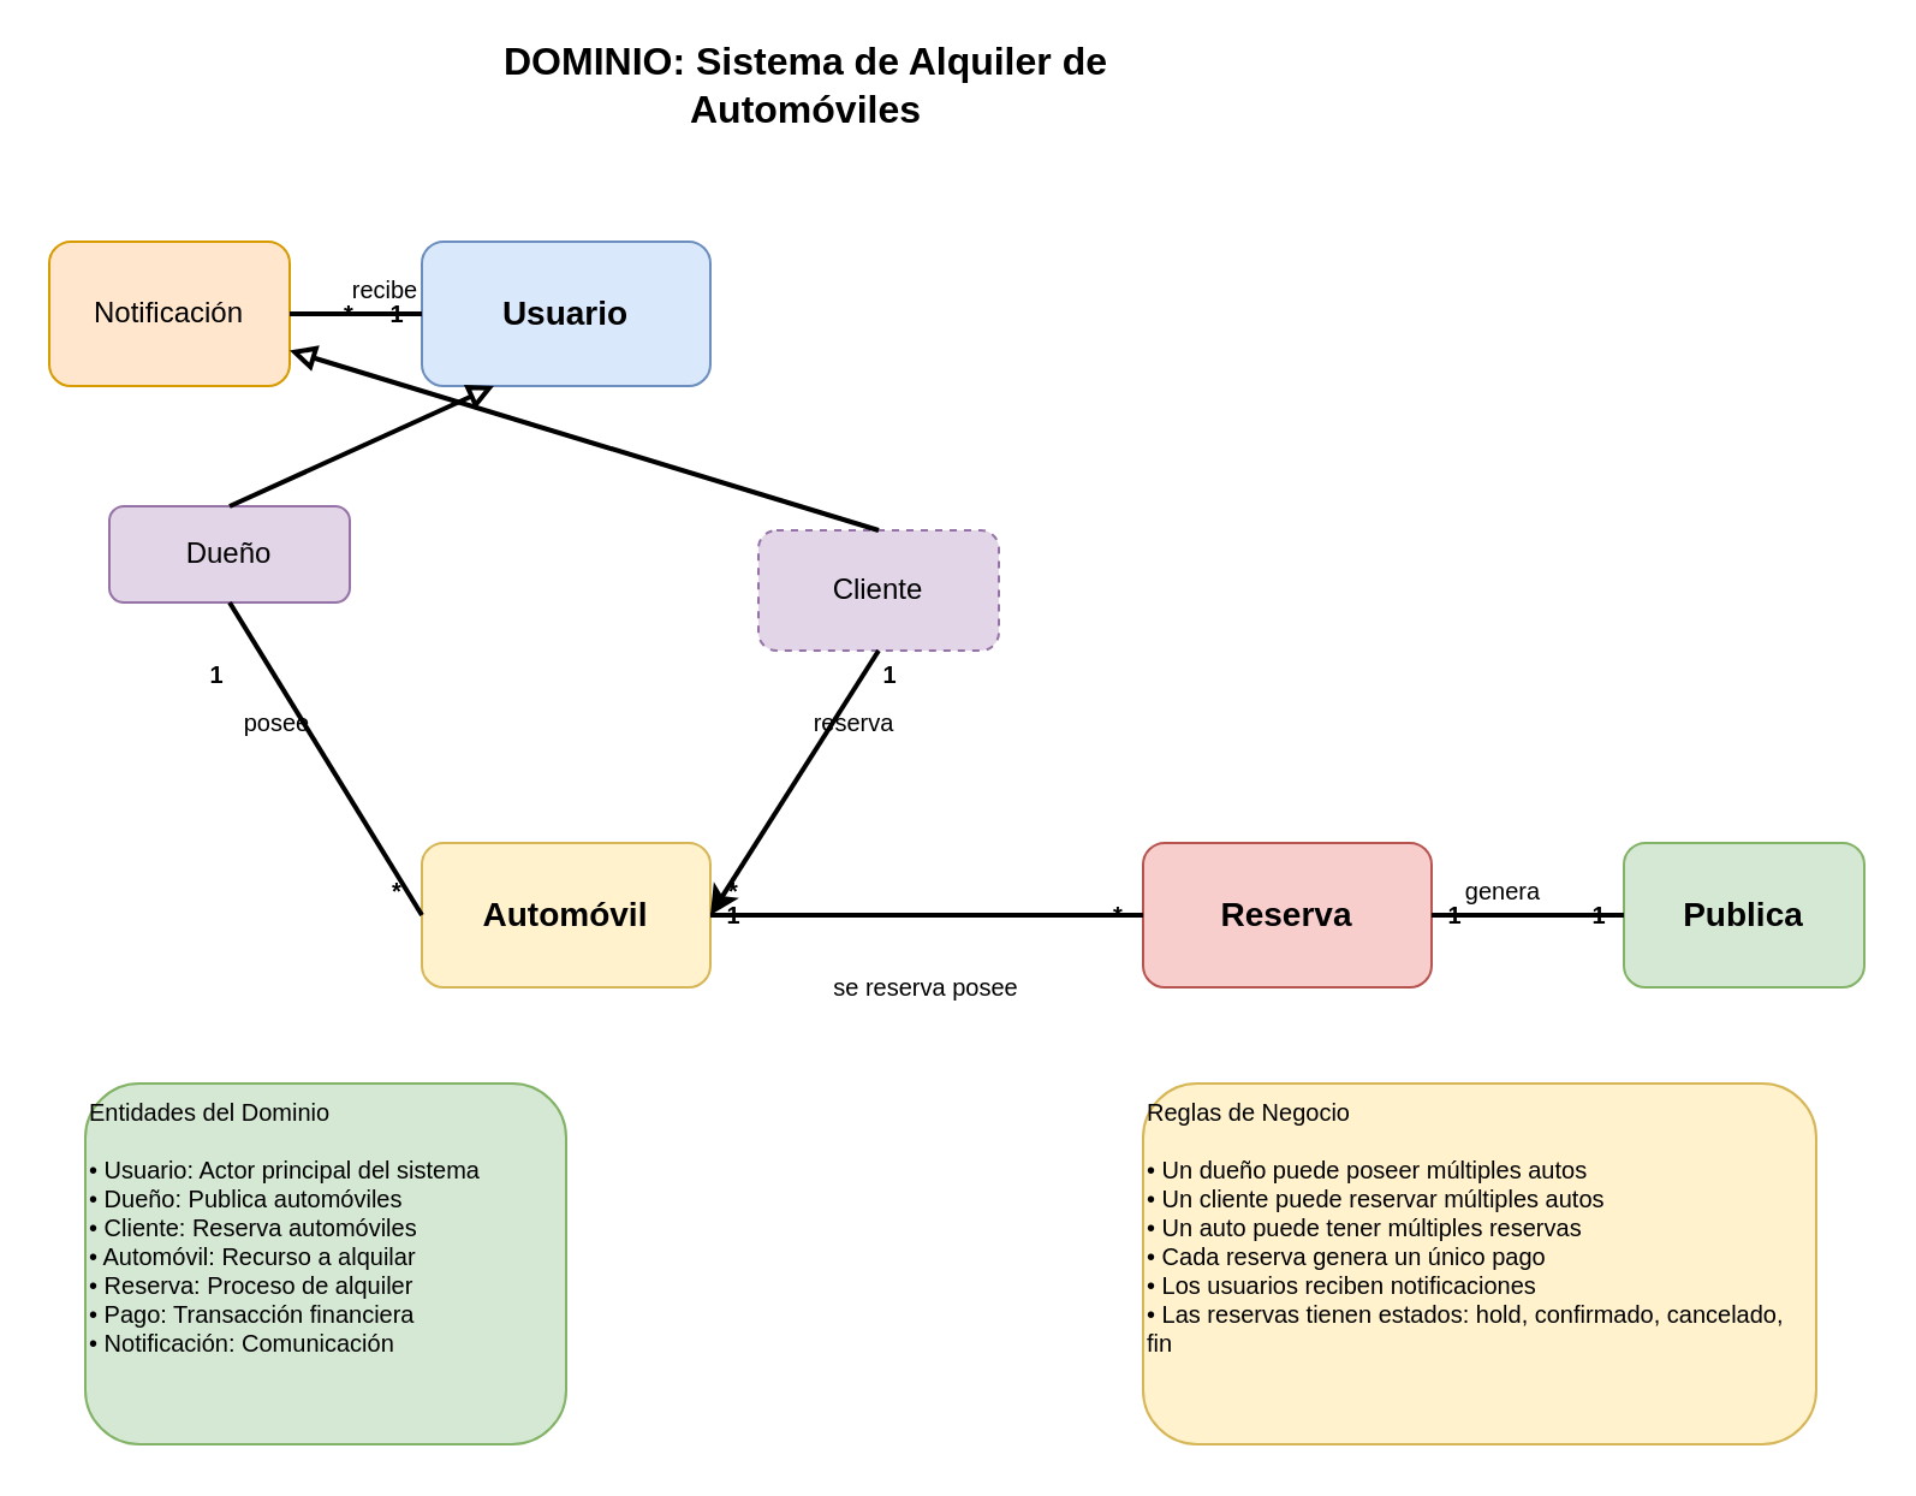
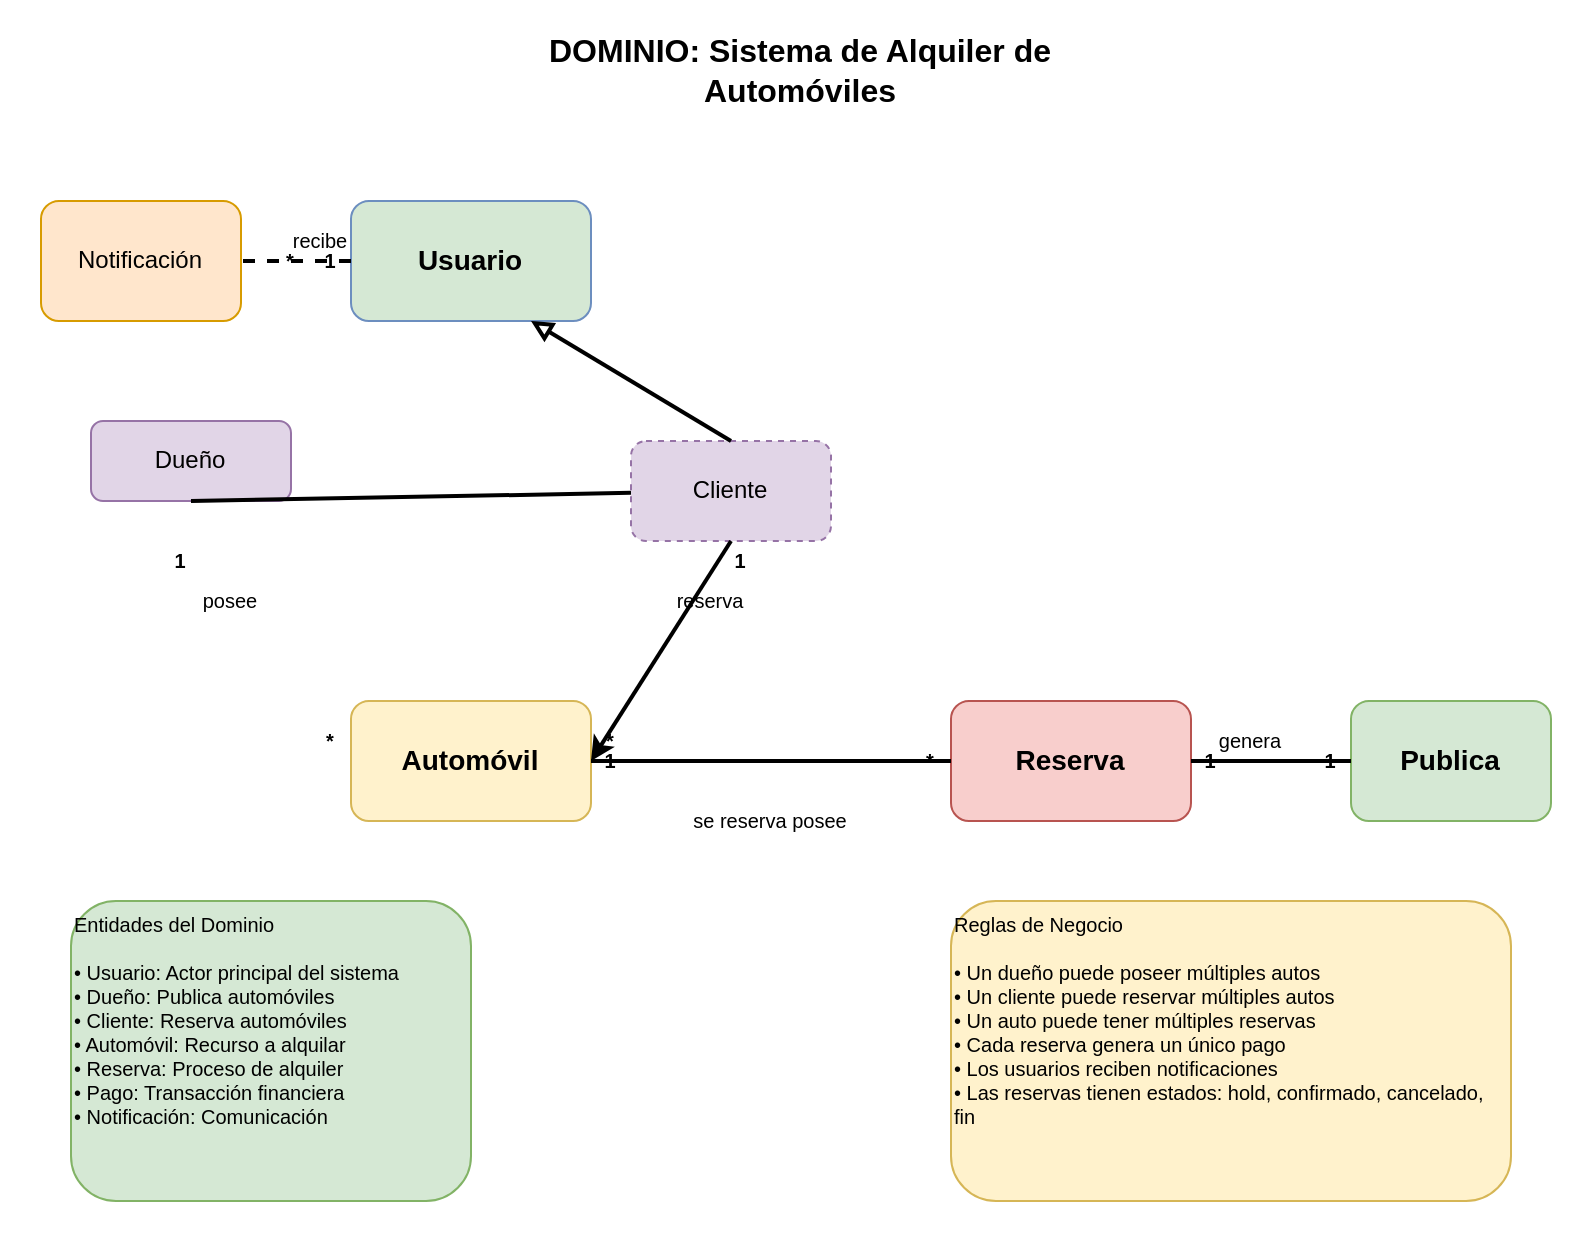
  <mxCell id="0" />
  <mxCell id="1" parent="0" />
- <mxCell id="2" value="Usuario" style="rounded=1;whiteSpace=wrap;html=1;fillColor=#dae8fc;strokeColor=#6c8ebf;fontSize=14;fontStyle=1" parent="1" vertex="1"><mxGeometry x="175" y="100" width="120" height="60" as="geometry" /></mxCell>
+ <mxCell id="2" value="Usuario" style="rounded=1;whiteSpace=wrap;html=1;fillColor=#d5e8d4;strokeColor=#6c8ebf;fontSize=14;fontStyle=1;" parent="1" vertex="1"><mxGeometry x="175" y="100" width="120" height="60" as="geometry" /></mxCell>
  <mxCell id="3" value="Dueño" style="rounded=1;whiteSpace=wrap;html=1;fillColor=#e1d5e7;strokeColor=#9673a6;fontSize=12" parent="1" vertex="1"><mxGeometry x="45" y="210" width="100" height="40" as="geometry" /></mxCell>
  <mxCell id="4" value="Cliente" style="rounded=1;whiteSpace=wrap;html=1;fillColor=#e1d5e7;strokeColor=#9673a6;fontSize=12;dashed=1;" parent="1" vertex="1"><mxGeometry x="315" y="220" width="100" height="50" as="geometry" /></mxCell>
  <mxCell id="5" value="Automóvil" style="rounded=1;whiteSpace=wrap;html=1;fillColor=#fff2cc;strokeColor=#d6b656;fontSize=14;fontStyle=1" parent="1" vertex="1"><mxGeometry x="175" y="350" width="120" height="60" as="geometry" /></mxCell>
  <mxCell id="6" value="Reserva" style="rounded=1;whiteSpace=wrap;html=1;fillColor=#f8cecc;strokeColor=#b85450;fontSize=14;fontStyle=1" parent="1" vertex="1"><mxGeometry x="475" y="350" width="120" height="60" as="geometry" /></mxCell>
  <mxCell id="7" value="Publica" style="rounded=1;whiteSpace=wrap;html=1;fillColor=#d5e8d4;strokeColor=#82b366;fontSize=14;fontStyle=1" parent="1" vertex="1"><mxGeometry x="675" y="350" width="100" height="60" as="geometry" /></mxCell>
  <mxCell id="8" value="Notificación" style="rounded=1;whiteSpace=wrap;html=1;fillColor=#ffe6cc;strokeColor=#d79b00;fontSize=12" parent="1" vertex="1"><mxGeometry x="20" y="100" width="100" height="60" as="geometry" /></mxCell>
- <mxCell id="9" value="" style="endArrow=block;endFill=0;html=1;rounded=0;exitX=0.5;exitY=0;exitDx=0;exitDy=0;entryX=0.25;entryY=1;entryDx=0;entryDy=0;strokeWidth=2" parent="1" source="3" target="2" edge="1"><mxGeometry width="50" height="50" relative="1" as="geometry"><mxPoint x="375" y="300" as="sourcePoint" /><mxPoint x="425" y="250" as="targetPoint" /></mxGeometry></mxCell>
- <mxCell id="10" value="" style="endArrow=block;endFill=0;html=1;rounded=0;exitX=0.5;exitY=0;exitDx=0;exitDy=0;strokeWidth=2;" parent="1" source="4" target="8" edge="1"><mxGeometry width="50" height="50" relative="1" as="geometry"><mxPoint x="375" y="300" as="sourcePoint" /><mxPoint x="425" y="250" as="targetPoint" /></mxGeometry></mxCell>
- <mxCell id="11" value="" style="endArrow=none;html=1;rounded=0;exitX=0.5;exitY=1;exitDx=0;exitDy=0;entryX=0;entryY=0.5;entryDx=0;entryDy=0;strokeWidth=2" parent="1" source="3" target="5" edge="1"><mxGeometry width="50" height="50" relative="1" as="geometry"><mxPoint x="375" y="300" as="sourcePoint" /><mxPoint x="425" y="250" as="targetPoint" /></mxGeometry></mxCell>
+ <mxCell id="10" value="" style="endArrow=block;endFill=0;html=1;rounded=0;exitX=0.5;exitY=0;exitDx=0;exitDy=0;entryX=0.75;entryY=1;entryDx=0;entryDy=0;strokeWidth=2" parent="1" source="4" target="2" edge="1"><mxGeometry width="50" height="50" relative="1" as="geometry"><mxPoint x="375" y="300" as="sourcePoint" /><mxPoint x="425" y="250" as="targetPoint" /></mxGeometry></mxCell>
+ <mxCell id="11" value="" style="endArrow=none;html=1;rounded=0;exitX=0.5;exitY=1;exitDx=0;exitDy=0;strokeWidth=2;" parent="1" source="3" target="4" edge="1"><mxGeometry width="50" height="50" relative="1" as="geometry"><mxPoint x="375" y="300" as="sourcePoint" /><mxPoint x="425" y="250" as="targetPoint" /></mxGeometry></mxCell>
  <mxCell id="12" value="posee" style="text;html=1;strokeColor=none;fillColor=none;align=center;verticalAlign=middle;whiteSpace=wrap;rounded=0;fontSize=10" parent="1" vertex="1"><mxGeometry x="95" y="290" width="40" height="20" as="geometry" /></mxCell>
  <mxCell id="13" value="1" style="text;html=1;strokeColor=none;fillColor=none;align=center;verticalAlign=middle;whiteSpace=wrap;rounded=0;fontSize=10;fontStyle=1" parent="1" vertex="1"><mxGeometry x="80" y="270" width="20" height="20" as="geometry" /></mxCell>
  <mxCell id="14" value="*" style="text;html=1;strokeColor=none;fillColor=none;align=center;verticalAlign=middle;whiteSpace=wrap;rounded=0;fontSize=10;fontStyle=1" parent="1" vertex="1"><mxGeometry x="155" y="360" width="20" height="20" as="geometry" /></mxCell>
  <mxCell id="15" value="" style="endArrow=classic;html=1;rounded=0;exitX=0.5;exitY=1;exitDx=0;exitDy=0;entryX=1;entryY=0.5;entryDx=0;entryDy=0;strokeWidth=2;" parent="1" source="4" target="5" edge="1"><mxGeometry width="50" height="50" relative="1" as="geometry"><mxPoint x="375" y="300" as="sourcePoint" /><mxPoint x="425" y="250" as="targetPoint" /></mxGeometry></mxCell>
  <mxCell id="16" value="reserva" style="text;html=1;strokeColor=none;fillColor=none;align=center;verticalAlign=middle;whiteSpace=wrap;rounded=0;fontSize=10" parent="1" vertex="1"><mxGeometry x="335" y="290" width="40" height="20" as="geometry" /></mxCell>
  <mxCell id="17" value="1" style="text;html=1;strokeColor=none;fillColor=none;align=center;verticalAlign=middle;whiteSpace=wrap;rounded=0;fontSize=10;fontStyle=1" parent="1" vertex="1"><mxGeometry x="360" y="270" width="20" height="20" as="geometry" /></mxCell>
  <mxCell id="18" value="*" style="text;html=1;strokeColor=none;fillColor=none;align=center;verticalAlign=middle;whiteSpace=wrap;rounded=0;fontSize=10;fontStyle=1" parent="1" vertex="1"><mxGeometry x="295" y="360" width="20" height="20" as="geometry" /></mxCell>
  <mxCell id="19" value="" style="endArrow=none;html=1;rounded=0;exitX=1;exitY=0.5;exitDx=0;exitDy=0;entryX=0;entryY=0.5;entryDx=0;entryDy=0;strokeWidth=2" parent="1" source="6" target="7" edge="1"><mxGeometry width="50" height="50" relative="1" as="geometry"><mxPoint x="375" y="300" as="sourcePoint" /><mxPoint x="425" y="250" as="targetPoint" /></mxGeometry></mxCell>
  <mxCell id="20" value="genera" style="text;html=1;strokeColor=none;fillColor=none;align=center;verticalAlign=middle;whiteSpace=wrap;rounded=0;fontSize=10" parent="1" vertex="1"><mxGeometry x="605" y="360" width="40" height="20" as="geometry" /></mxCell>
  <mxCell id="21" value="1" style="text;html=1;strokeColor=none;fillColor=none;align=center;verticalAlign=middle;whiteSpace=wrap;rounded=0;fontSize=10;fontStyle=1" parent="1" vertex="1"><mxGeometry x="595" y="370" width="20" height="20" as="geometry" /></mxCell>
  <mxCell id="22" value="1" style="text;html=1;strokeColor=none;fillColor=none;align=center;verticalAlign=middle;whiteSpace=wrap;rounded=0;fontSize=10;fontStyle=1" parent="1" vertex="1"><mxGeometry x="655" y="370" width="20" height="20" as="geometry" /></mxCell>
  <mxCell id="23" value="" style="endArrow=none;html=1;rounded=0;exitX=1;exitY=0.5;exitDx=0;exitDy=0;entryX=0;entryY=0.5;entryDx=0;entryDy=0;strokeWidth=2" parent="1" source="5" target="6" edge="1"><mxGeometry width="50" height="50" relative="1" as="geometry"><mxPoint x="375" y="300" as="sourcePoint" /><mxPoint x="425" y="250" as="targetPoint" /></mxGeometry></mxCell>
  <mxCell id="24" value="se reserva posee" style="text;html=1;strokeColor=none;fillColor=none;align=center;verticalAlign=middle;whiteSpace=wrap;rounded=0;fontSize=10" parent="1" vertex="1"><mxGeometry x="325" y="400" width="120" height="20" as="geometry" /></mxCell>
  <mxCell id="25" value="1" style="text;html=1;strokeColor=none;fillColor=none;align=center;verticalAlign=middle;whiteSpace=wrap;rounded=0;fontSize=10;fontStyle=1" parent="1" vertex="1"><mxGeometry x="295" y="370" width="20" height="20" as="geometry" /></mxCell>
  <mxCell id="26" value="*" style="text;html=1;strokeColor=none;fillColor=none;align=center;verticalAlign=middle;whiteSpace=wrap;rounded=0;fontSize=10;fontStyle=1" parent="1" vertex="1"><mxGeometry x="455" y="370" width="20" height="20" as="geometry" /></mxCell>
- <mxCell id="27" value="" style="endArrow=none;html=1;rounded=0;exitX=0;exitY=0.5;exitDx=0;exitDy=0;entryX=1;entryY=0.5;entryDx=0;entryDy=0;strokeWidth=2" parent="1" source="2" target="8" edge="1"><mxGeometry width="50" height="50" relative="1" as="geometry"><mxPoint x="375" y="300" as="sourcePoint" /><mxPoint x="425" y="250" as="targetPoint" /></mxGeometry></mxCell>
+ <mxCell id="27" value="" style="endArrow=none;html=1;rounded=0;exitX=0;exitY=0.5;exitDx=0;exitDy=0;entryX=1;entryY=0.5;entryDx=0;entryDy=0;strokeWidth=2;dashed=1;" parent="1" source="2" target="8" edge="1"><mxGeometry width="50" height="50" relative="1" as="geometry"><mxPoint x="375" y="300" as="sourcePoint" /><mxPoint x="425" y="250" as="targetPoint" /></mxGeometry></mxCell>
  <mxCell id="28" value="recibe" style="text;html=1;strokeColor=none;fillColor=none;align=center;verticalAlign=middle;whiteSpace=wrap;rounded=0;fontSize=10" parent="1" vertex="1"><mxGeometry x="145" y="110" width="30" height="20" as="geometry" /></mxCell>
  <mxCell id="29" value="1" style="text;html=1;strokeColor=none;fillColor=none;align=center;verticalAlign=middle;whiteSpace=wrap;rounded=0;fontSize=10;fontStyle=1" parent="1" vertex="1"><mxGeometry x="155" y="120" width="20" height="20" as="geometry" /></mxCell>
  <mxCell id="30" value="*" style="text;html=1;strokeColor=none;fillColor=none;align=center;verticalAlign=middle;whiteSpace=wrap;rounded=0;fontSize=10;fontStyle=1" parent="1" vertex="1"><mxGeometry x="135" y="120" width="20" height="20" as="geometry" /></mxCell>
- <mxCell id="31" value="DOMINIO: Sistema de Alquiler de Automóviles" style="text;html=1;strokeColor=none;fillColor=none;align=center;verticalAlign=middle;whiteSpace=wrap;rounded=0;fontSize=16;fontStyle=1" parent="1" vertex="1"><mxGeometry x="160" y="20" width="350" height="30" as="geometry" /></mxCell>
+ <mxCell id="31" value="DOMINIO: Sistema de Alquiler de Automóviles" style="text;html=1;strokeColor=none;fillColor=none;align=center;verticalAlign=middle;whiteSpace=wrap;rounded=0;fontSize=16;fontStyle=1" parent="1" vertex="1"><mxGeometry x="225" y="20" width="350" height="30" as="geometry" /></mxCell>
  <mxCell id="32" value="Entidades del Dominio&#10;&#10;• Usuario: Actor principal del sistema&#10;• Dueño: Publica automóviles&#10;• Cliente: Reserva automóviles&#10;• Automóvil: Recurso a alquilar&#10;• Reserva: Proceso de alquiler&#10;• Pago: Transacción financiera&#10;• Notificación: Comunicación" style="text;html=1;strokeColor=#82b366;fillColor=#d5e8d4;align=left;verticalAlign=top;whiteSpace=wrap;rounded=1;fontSize=10" parent="1" vertex="1"><mxGeometry x="35" y="450" width="200" height="150" as="geometry" /></mxCell>
  <mxCell id="33" value="Reglas de Negocio&#10;&#10;• Un dueño puede poseer múltiples autos&#10;• Un cliente puede reservar múltiples autos&#10;• Un auto puede tener múltiples reservas&#10;• Cada reserva genera un único pago&#10;• Los usuarios reciben notificaciones&#10;• Las reservas tienen estados: hold, confirmado, cancelado, fin" style="text;html=1;strokeColor=#d6b656;fillColor=#fff2cc;align=left;verticalAlign=top;whiteSpace=wrap;rounded=1;fontSize=10" parent="1" vertex="1"><mxGeometry x="475" y="450" width="280" height="150" as="geometry" /></mxCell>
